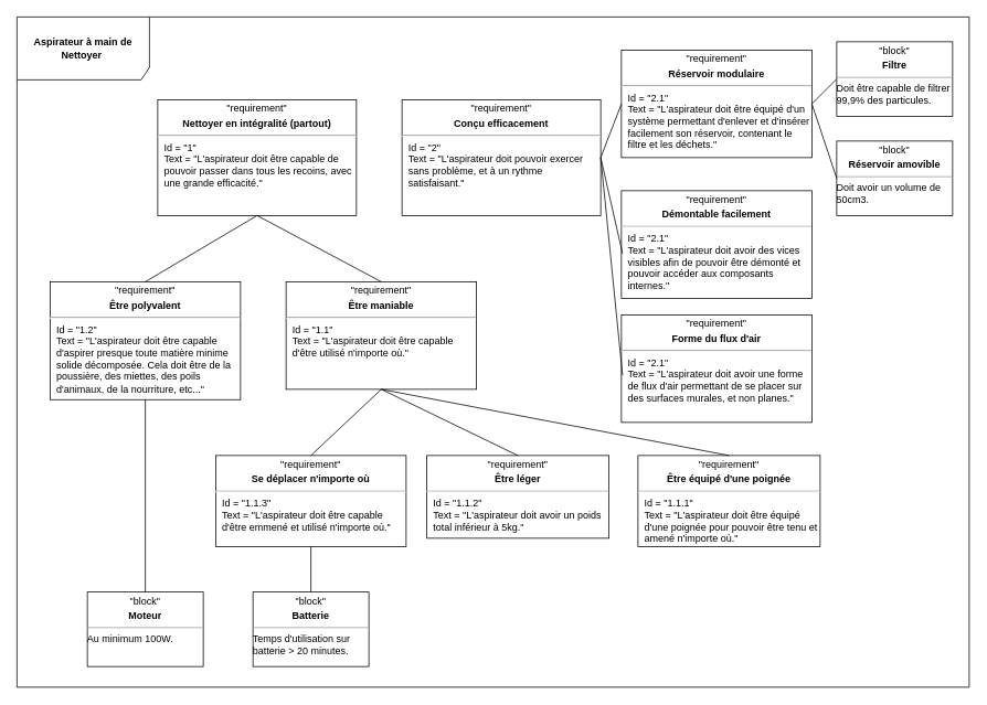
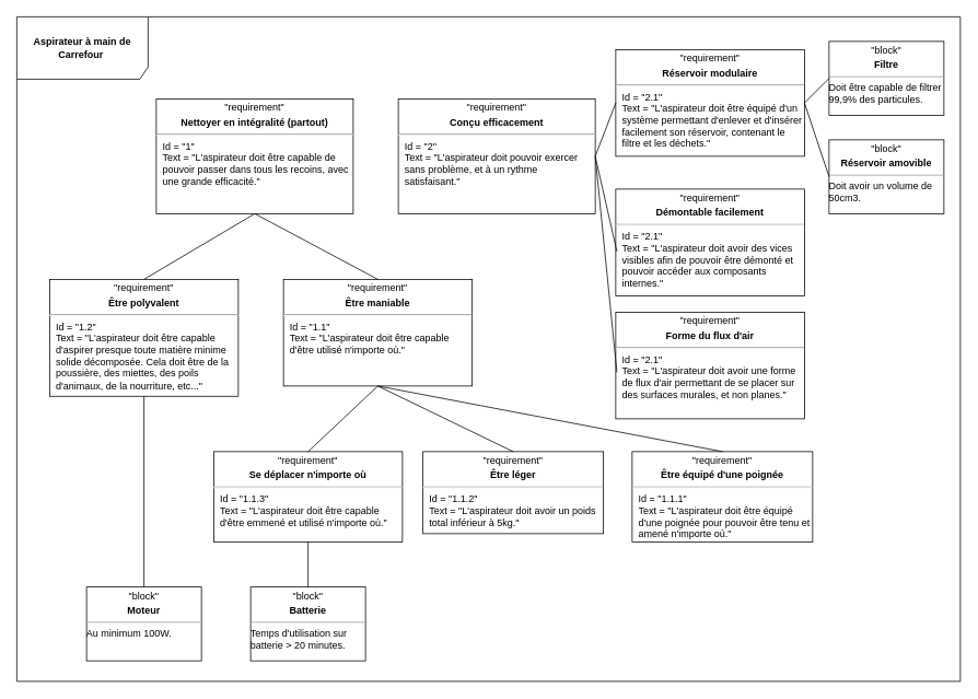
  <mxCell id="0" />
  <mxCell id="1" parent="0" />
- <mxCell id="2" value="&lt;b&gt;Aspirateur à main de Nettoyer&amp;nbsp;&lt;/b&gt;" style="shape=umlFrame;whiteSpace=wrap;html=1;pointerEvents=0;width=160;height=76;" vertex="1" parent="1"><mxGeometry x="20" y="20" width="1150" height="810" as="geometry" /></mxCell>
+ <mxCell id="2" value="&lt;b&gt;Aspirateur à main de Carrefour&amp;nbsp;&lt;/b&gt;" style="shape=umlFrame;whiteSpace=wrap;html=1;pointerEvents=0;width=160;height=76;" vertex="1" parent="1"><mxGeometry x="20" y="20" width="1150" height="810" as="geometry" /></mxCell>
  <mxCell id="3" value="&lt;p style=&quot;text-align: center; margin: 4px 0px 0px;&quot;&gt;&quot;requirement&quot;&lt;b&gt;&lt;br&gt;&lt;/b&gt;&lt;/p&gt;&lt;p style=&quot;text-align: center; margin: 4px 0px 0px;&quot;&gt;&lt;b&gt;Conçu efficacement&lt;/b&gt;&lt;/p&gt;&lt;hr&gt;&lt;p style=&quot;margin:0px;margin-left:8px;&quot;&gt;Id = &quot;2&quot;&lt;/p&gt;&lt;p style=&quot;margin:0px;margin-left:8px;&quot;&gt;Text = &quot;L'aspirateur doit pouvoir exercer sans problème, et à un rythme satisfaisant.&quot;&lt;/p&gt;" style="verticalAlign=top;align=left;overflow=fill;fontSize=12;fontFamily=Helvetica;html=1;whiteSpace=wrap;" vertex="1" parent="1"><mxGeometry x="485" y="120" width="240" height="140" as="geometry" /></mxCell>
  <mxCell id="4" value="&lt;p style=&quot;text-align: center; margin: 4px 0px 0px;&quot;&gt;&quot;requirement&quot;&lt;b&gt;&lt;br&gt;&lt;/b&gt;&lt;/p&gt;&lt;p style=&quot;text-align: center; margin: 4px 0px 0px;&quot;&gt;&lt;b&gt;Nettoyer en intégralité (partout)&lt;/b&gt;&lt;/p&gt;&lt;hr&gt;&lt;p style=&quot;margin:0px;margin-left:8px;&quot;&gt;Id = &quot;1&quot;&lt;/p&gt;&lt;p style=&quot;margin:0px;margin-left:8px;&quot;&gt;Text = &quot;L'aspirateur doit être capable de pouvoir passer dans tous les recoins, avec une grande efficacité.&quot;&lt;/p&gt;" style="verticalAlign=top;align=left;overflow=fill;fontSize=12;fontFamily=Helvetica;html=1;whiteSpace=wrap;" vertex="1" parent="1"><mxGeometry x="190" y="120" width="240" height="140" as="geometry" /></mxCell>
  <mxCell id="5" value="&lt;p style=&quot;text-align: center; margin: 4px 0px 0px;&quot;&gt;&quot;requirement&quot;&lt;b&gt;&lt;br&gt;&lt;/b&gt;&lt;/p&gt;&lt;p style=&quot;text-align: center; margin: 4px 0px 0px;&quot;&gt;&lt;b&gt;Être maniable&lt;/b&gt;&lt;br&gt;&lt;/p&gt;&lt;hr&gt;&lt;p style=&quot;margin:0px;margin-left:8px;&quot;&gt;Id = &quot;1.1&quot;&lt;/p&gt;&lt;p style=&quot;margin:0px;margin-left:8px;&quot;&gt;Text = &quot;L'aspirateur doit être capable d'être utilisé n'importe où.&quot;&lt;/p&gt;" style="verticalAlign=top;align=left;overflow=fill;fontSize=12;fontFamily=Helvetica;html=1;whiteSpace=wrap;" vertex="1" parent="1"><mxGeometry x="345" y="340" width="230" height="130" as="geometry" /></mxCell>
  <mxCell id="6" value="&lt;p style=&quot;margin:0px;margin-top:4px;text-align:center;&quot;&gt;&quot;block&quot;&lt;/p&gt;&lt;p style=&quot;margin:0px;margin-top:4px;text-align:center;&quot;&gt;&lt;b&gt;Batterie&lt;/b&gt;&lt;/p&gt;&lt;hr size=&quot;1&quot;&gt;&lt;div style=&quot;height:2px;&quot;&gt;Temps d'utilisation sur batterie &amp;gt; 20 minutes.&lt;/div&gt;" style="verticalAlign=top;align=left;overflow=fill;fontSize=12;fontFamily=Helvetica;html=1;whiteSpace=wrap;" vertex="1" parent="1"><mxGeometry x="305" y="715" width="140" height="90" as="geometry" /></mxCell>
  <mxCell id="7" value="" style="endArrow=none;html=1;rounded=0;entryX=0.5;entryY=0;entryDx=0;entryDy=0;exitX=0.5;exitY=1;exitDx=0;exitDy=0;" edge="1" parent="1" source="4" target="5"><mxGeometry width="50" height="50" relative="1" as="geometry"><mxPoint x="360" y="210" as="sourcePoint" /><mxPoint x="550" y="219.5" as="targetPoint" /></mxGeometry></mxCell>
  <mxCell id="8" value="&lt;p style=&quot;text-align: center; margin: 4px 0px 0px;&quot;&gt;&quot;requirement&quot;&lt;/p&gt;&lt;p style=&quot;text-align: center; margin: 4px 0px 0px;&quot;&gt;&lt;b&gt;Être léger&lt;/b&gt;&lt;br&gt;&lt;/p&gt;&lt;hr&gt;&lt;p style=&quot;margin:0px;margin-left:8px;&quot;&gt;Id = &quot;1.1.2&quot;&lt;/p&gt;&lt;p style=&quot;margin:0px;margin-left:8px;&quot;&gt;Text = &quot;L'aspirateur doit avoir un poids total inférieur à 5kg.&quot;&lt;/p&gt;" style="verticalAlign=top;align=left;overflow=fill;fontSize=12;fontFamily=Helvetica;html=1;whiteSpace=wrap;" vertex="1" parent="1"><mxGeometry x="515" y="550" width="220" height="100" as="geometry" /></mxCell>
  <mxCell id="9" value="&lt;p style=&quot;text-align: center; margin: 4px 0px 0px;&quot;&gt;&quot;requirement&quot;&lt;b&gt;&lt;br&gt;&lt;/b&gt;&lt;/p&gt;&lt;p style=&quot;text-align: center; margin: 4px 0px 0px;&quot;&gt;&lt;b&gt;Être polyvalent&lt;/b&gt;&lt;br&gt;&lt;/p&gt;&lt;hr&gt;&lt;p style=&quot;margin:0px;margin-left:8px;&quot;&gt;Id = &quot;1.2&quot;&lt;/p&gt;&lt;p style=&quot;margin:0px;margin-left:8px;&quot;&gt;Text = &quot;L'aspirateur doit être capable d'aspirer presque toute matière minime solide décomposée. Cela doit être de la poussière, des miettes, des poils d'animaux, de la nourriture, etc...&quot;&lt;/p&gt;" style="verticalAlign=top;align=left;overflow=fill;fontSize=12;fontFamily=Helvetica;html=1;whiteSpace=wrap;" vertex="1" parent="1"><mxGeometry x="60" y="340" width="230" height="142.5" as="geometry" /></mxCell>
  <mxCell id="10" value="" style="endArrow=none;html=1;rounded=0;entryX=0.5;entryY=0;entryDx=0;entryDy=0;exitX=0.5;exitY=1;exitDx=0;exitDy=0;" edge="1" parent="1" source="5" target="8"><mxGeometry width="50" height="50" relative="1" as="geometry"><mxPoint x="400" y="637.5" as="sourcePoint" /><mxPoint x="440" y="652.5" as="targetPoint" /></mxGeometry></mxCell>
  <mxCell id="11" value="&lt;p style=&quot;text-align: center; margin: 4px 0px 0px;&quot;&gt;&quot;requirement&quot;&lt;b&gt;&lt;br&gt;&lt;/b&gt;&lt;/p&gt;&lt;p style=&quot;text-align: center; margin: 4px 0px 0px;&quot;&gt;&lt;b&gt;Se déplacer n'importe où&lt;/b&gt;&lt;br&gt;&lt;/p&gt;&lt;hr&gt;&lt;p style=&quot;margin:0px;margin-left:8px;&quot;&gt;Id = &quot;1.1.3&quot;&lt;/p&gt;&lt;p style=&quot;margin:0px;margin-left:8px;&quot;&gt;Text = &quot;L'aspirateur doit être capable d'être emmené et utilisé n'importe où.&quot;&lt;/p&gt;" style="verticalAlign=top;align=left;overflow=fill;fontSize=12;fontFamily=Helvetica;html=1;whiteSpace=wrap;" vertex="1" parent="1"><mxGeometry x="260" y="550" width="230" height="110" as="geometry" /></mxCell>
  <mxCell id="12" value="" style="endArrow=none;html=1;rounded=0;entryX=0.5;entryY=0;entryDx=0;entryDy=0;exitX=0.5;exitY=1;exitDx=0;exitDy=0;" edge="1" parent="1" source="5" target="11"><mxGeometry width="50" height="50" relative="1" as="geometry"><mxPoint x="455" y="420" as="sourcePoint" /><mxPoint x="495" y="375" as="targetPoint" /></mxGeometry></mxCell>
  <mxCell id="13" value="" style="endArrow=none;html=1;rounded=0;entryX=0.5;entryY=0;entryDx=0;entryDy=0;exitX=0.5;exitY=1;exitDx=0;exitDy=0;" edge="1" parent="1" source="11" target="6"><mxGeometry width="50" height="50" relative="1" as="geometry"><mxPoint x="880" y="345" as="sourcePoint" /><mxPoint x="920" y="450" as="targetPoint" /></mxGeometry></mxCell>
  <mxCell id="14" value="" style="endArrow=none;html=1;rounded=0;entryX=0.5;entryY=0;entryDx=0;entryDy=0;exitX=0.5;exitY=1;exitDx=0;exitDy=0;" edge="1" parent="1" source="4" target="9"><mxGeometry width="50" height="50" relative="1" as="geometry"><mxPoint x="320" y="359" as="sourcePoint" /><mxPoint x="370" y="359" as="targetPoint" /></mxGeometry></mxCell>
  <mxCell id="15" value="&lt;p style=&quot;text-align: center; margin: 4px 0px 0px;&quot;&gt;&quot;requirement&quot;&lt;/p&gt;&lt;p style=&quot;text-align: center; margin: 4px 0px 0px;&quot;&gt;&lt;b&gt;Être équipé d'une poignée&lt;/b&gt;&lt;br&gt;&lt;/p&gt;&lt;hr&gt;&lt;p style=&quot;margin:0px;margin-left:8px;&quot;&gt;Id = &quot;1.1.1&quot;&lt;/p&gt;&lt;p style=&quot;margin:0px;margin-left:8px;&quot;&gt;Text = &quot;L'aspirateur doit être équipé d'une poignée pour pouvoir être tenu et amené n'importe où.&quot;&lt;/p&gt;" style="verticalAlign=top;align=left;overflow=fill;fontSize=12;fontFamily=Helvetica;html=1;whiteSpace=wrap;" vertex="1" parent="1"><mxGeometry x="770" y="550" width="220" height="110" as="geometry" /></mxCell>
  <mxCell id="16" value="" style="endArrow=none;html=1;rounded=0;entryX=0.5;entryY=1;entryDx=0;entryDy=0;exitX=0.5;exitY=0;exitDx=0;exitDy=0;" edge="1" parent="1" source="15" target="5"><mxGeometry width="50" height="50" relative="1" as="geometry"><mxPoint x="700" y="667.5" as="sourcePoint" /><mxPoint x="270" y="365.5" as="targetPoint" /></mxGeometry></mxCell>
  <mxCell id="17" value="&lt;p style=&quot;margin:0px;margin-top:4px;text-align:center;&quot;&gt;&quot;block&quot;&lt;/p&gt;&lt;p style=&quot;margin:0px;margin-top:4px;text-align:center;&quot;&gt;&lt;b&gt;Moteur&lt;/b&gt;&lt;/p&gt;&lt;hr size=&quot;1&quot;&gt;&lt;div style=&quot;height:2px;&quot;&gt;Au minimum 100W.&lt;/div&gt;" style="verticalAlign=top;align=left;overflow=fill;fontSize=12;fontFamily=Helvetica;html=1;whiteSpace=wrap;" vertex="1" parent="1"><mxGeometry x="105" y="715" width="140" height="90" as="geometry" /></mxCell>
  <mxCell id="18" value="" style="endArrow=none;html=1;rounded=0;entryX=0.5;entryY=0;entryDx=0;entryDy=0;exitX=0.5;exitY=1;exitDx=0;exitDy=0;" edge="1" parent="1" source="9" target="17"><mxGeometry width="50" height="50" relative="1" as="geometry"><mxPoint x="150" y="610" as="sourcePoint" /><mxPoint x="150" y="665" as="targetPoint" /></mxGeometry></mxCell>
  <mxCell id="19" value="&lt;p style=&quot;text-align: center; margin: 4px 0px 0px;&quot;&gt;&quot;requirement&quot;&lt;b&gt;&lt;br&gt;&lt;/b&gt;&lt;/p&gt;&lt;p style=&quot;text-align: center; margin: 4px 0px 0px;&quot;&gt;&lt;b&gt;Réservoir modulaire&lt;/b&gt;&lt;br&gt;&lt;/p&gt;&lt;hr&gt;&lt;p style=&quot;margin:0px;margin-left:8px;&quot;&gt;Id = &quot;2.1&quot;&lt;/p&gt;&lt;p style=&quot;margin:0px;margin-left:8px;&quot;&gt;Text = &quot;L'aspirateur doit être équipé d'un système permettant d'enlever et d'insérer facilement son réservoir, contenant le filtre et les déchets.&quot;&lt;/p&gt;" style="verticalAlign=top;align=left;overflow=fill;fontSize=12;fontFamily=Helvetica;html=1;whiteSpace=wrap;" vertex="1" parent="1"><mxGeometry x="750" y="60" width="230" height="130" as="geometry" /></mxCell>
  <mxCell id="20" value="" style="endArrow=none;html=1;rounded=0;entryX=0;entryY=0.5;entryDx=0;entryDy=0;exitX=1;exitY=0.5;exitDx=0;exitDy=0;" edge="1" parent="1" source="3" target="19"><mxGeometry width="50" height="50" relative="1" as="geometry"><mxPoint x="875" y="250" as="sourcePoint" /><mxPoint x="995" y="300" as="targetPoint" /></mxGeometry></mxCell>
  <mxCell id="21" value="&lt;p style=&quot;margin:0px;margin-top:4px;text-align:center;&quot;&gt;&quot;block&quot;&lt;/p&gt;&lt;p style=&quot;margin:0px;margin-top:4px;text-align:center;&quot;&gt;&lt;b&gt;Filtre&lt;/b&gt;&lt;/p&gt;&lt;hr size=&quot;1&quot;&gt;&lt;div style=&quot;height:2px;&quot;&gt;Doit être capable de filtrer 99,9% des particules.&lt;/div&gt;" style="verticalAlign=top;align=left;overflow=fill;fontSize=12;fontFamily=Helvetica;html=1;whiteSpace=wrap;" vertex="1" parent="1"><mxGeometry x="1010" y="50" width="140" height="90" as="geometry" /></mxCell>
  <mxCell id="22" value="" style="endArrow=none;html=1;rounded=0;entryX=0;entryY=0.5;entryDx=0;entryDy=0;exitX=1;exitY=0.5;exitDx=0;exitDy=0;" edge="1" parent="1" source="19" target="21"><mxGeometry width="50" height="50" relative="1" as="geometry"><mxPoint x="1030" y="300" as="sourcePoint" /><mxPoint x="1065" y="300" as="targetPoint" /></mxGeometry></mxCell>
  <mxCell id="23" value="&lt;p style=&quot;margin:0px;margin-top:4px;text-align:center;&quot;&gt;&quot;block&quot;&lt;/p&gt;&lt;p style=&quot;margin:0px;margin-top:4px;text-align:center;&quot;&gt;&lt;b&gt;Réservoir amovible&lt;/b&gt;&lt;/p&gt;&lt;hr size=&quot;1&quot;&gt;&lt;div style=&quot;height:2px;&quot;&gt;Doit avoir un volume de 50cm3.&lt;/div&gt;" style="verticalAlign=top;align=left;overflow=fill;fontSize=12;fontFamily=Helvetica;html=1;whiteSpace=wrap;" vertex="1" parent="1"><mxGeometry x="1010" y="170" width="140" height="90" as="geometry" /></mxCell>
  <mxCell id="24" value="" style="endArrow=none;html=1;rounded=0;entryX=0;entryY=0.5;entryDx=0;entryDy=0;exitX=1;exitY=0.5;exitDx=0;exitDy=0;" edge="1" parent="1" source="19" target="23"><mxGeometry width="50" height="50" relative="1" as="geometry"><mxPoint x="940" y="350" as="sourcePoint" /><mxPoint x="960" y="350" as="targetPoint" /></mxGeometry></mxCell>
  <mxCell id="25" value="&lt;p style=&quot;text-align: center; margin: 4px 0px 0px;&quot;&gt;&quot;requirement&quot;&lt;b&gt;&lt;br&gt;&lt;/b&gt;&lt;/p&gt;&lt;p style=&quot;text-align: center; margin: 4px 0px 0px;&quot;&gt;&lt;b&gt;Démontable facilement&lt;/b&gt;&lt;br&gt;&lt;/p&gt;&lt;hr&gt;&lt;p style=&quot;margin:0px;margin-left:8px;&quot;&gt;Id = &quot;2.1&quot;&lt;/p&gt;&lt;p style=&quot;margin:0px;margin-left:8px;&quot;&gt;Text = &quot;L'aspirateur doit avoir des vices visibles afin de pouvoir être démonté et pouvoir accéder aux composants internes.&quot;&lt;/p&gt;" style="verticalAlign=top;align=left;overflow=fill;fontSize=12;fontFamily=Helvetica;html=1;whiteSpace=wrap;" vertex="1" parent="1"><mxGeometry x="750" y="230" width="230" height="130" as="geometry" /></mxCell>
  <mxCell id="26" value="" style="endArrow=none;html=1;rounded=0;entryX=0.006;entryY=0.585;entryDx=0;entryDy=0;exitX=1;exitY=0.5;exitDx=0;exitDy=0;entryPerimeter=0;" edge="1" parent="1" source="3" target="25"><mxGeometry width="50" height="50" relative="1" as="geometry"><mxPoint x="710" y="350" as="sourcePoint" /><mxPoint x="745" y="350" as="targetPoint" /></mxGeometry></mxCell>
  <mxCell id="27" value="&lt;p style=&quot;text-align: center; margin: 4px 0px 0px;&quot;&gt;&quot;requirement&quot;&lt;b&gt;&lt;br&gt;&lt;/b&gt;&lt;/p&gt;&lt;p style=&quot;text-align: center; margin: 4px 0px 0px;&quot;&gt;&lt;b&gt;Forme du flux d'air&lt;/b&gt;&lt;br&gt;&lt;/p&gt;&lt;hr&gt;&lt;p style=&quot;margin:0px;margin-left:8px;&quot;&gt;Id = &quot;2.1&quot;&lt;/p&gt;&lt;p style=&quot;margin:0px;margin-left:8px;&quot;&gt;Text = &quot;L'aspirateur doit avoir une forme de flux d'air permettant de se placer sur des surfaces murales, et non planes.&quot;&lt;/p&gt;" style="verticalAlign=top;align=left;overflow=fill;fontSize=12;fontFamily=Helvetica;html=1;whiteSpace=wrap;" vertex="1" parent="1"><mxGeometry x="750" y="380" width="230" height="130" as="geometry" /></mxCell>
  <mxCell id="28" value="" style="endArrow=none;html=1;rounded=0;entryX=0.006;entryY=0.564;entryDx=0;entryDy=0;exitX=1;exitY=0.5;exitDx=0;exitDy=0;entryPerimeter=0;" edge="1" parent="1" source="3" target="27"><mxGeometry width="50" height="50" relative="1" as="geometry"><mxPoint x="699" y="330" as="sourcePoint" /><mxPoint x="725" y="446" as="targetPoint" /></mxGeometry></mxCell>
